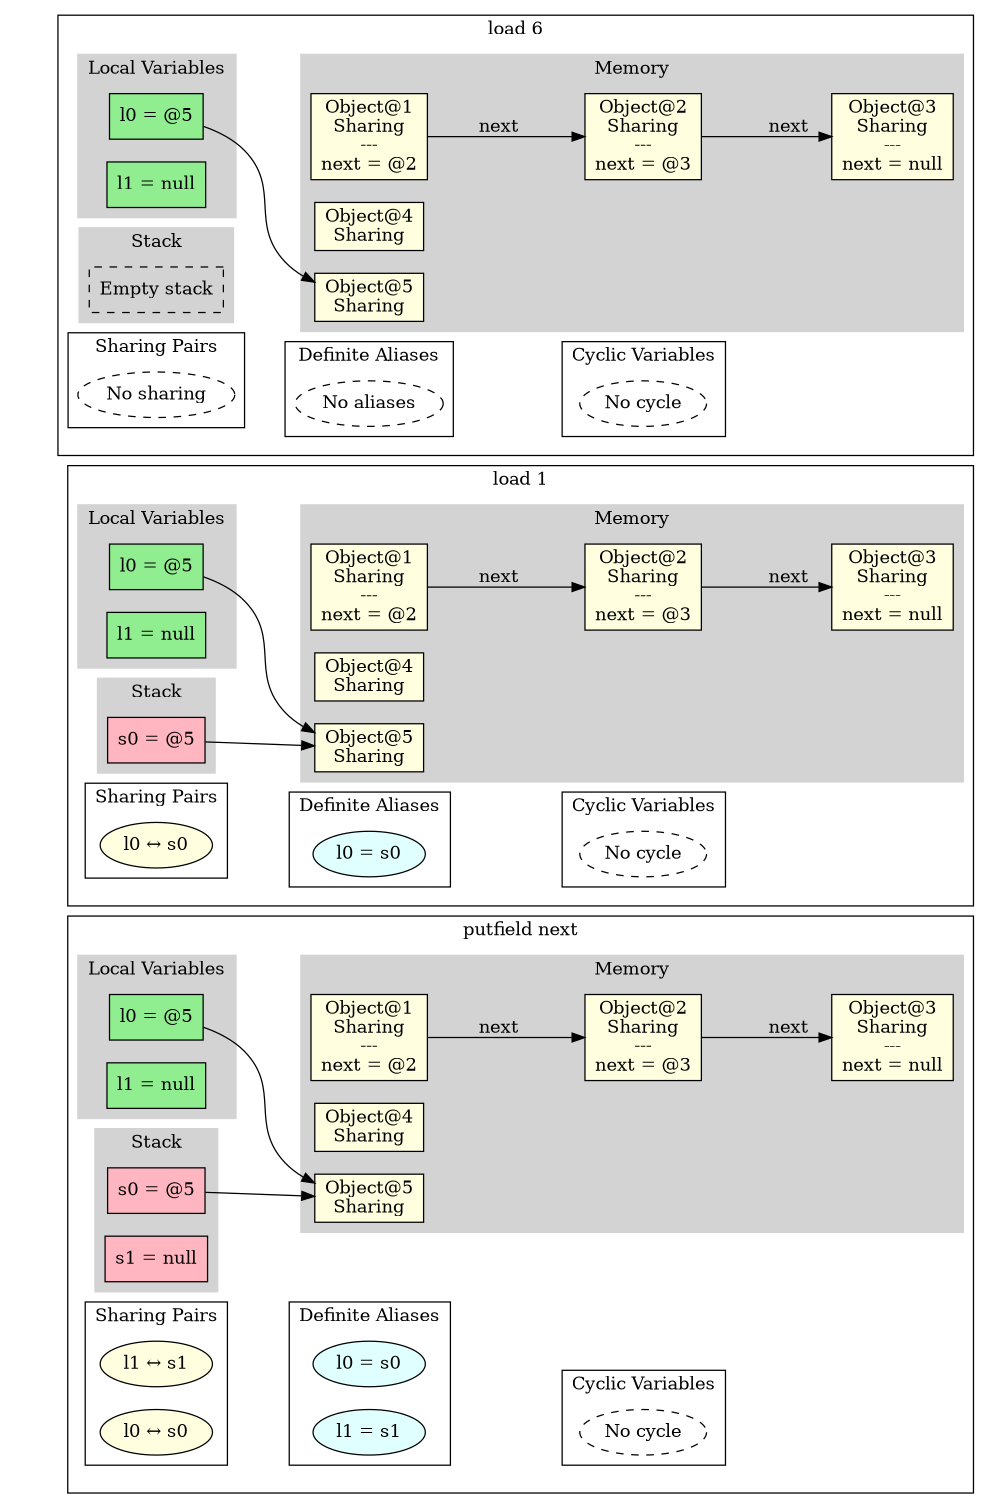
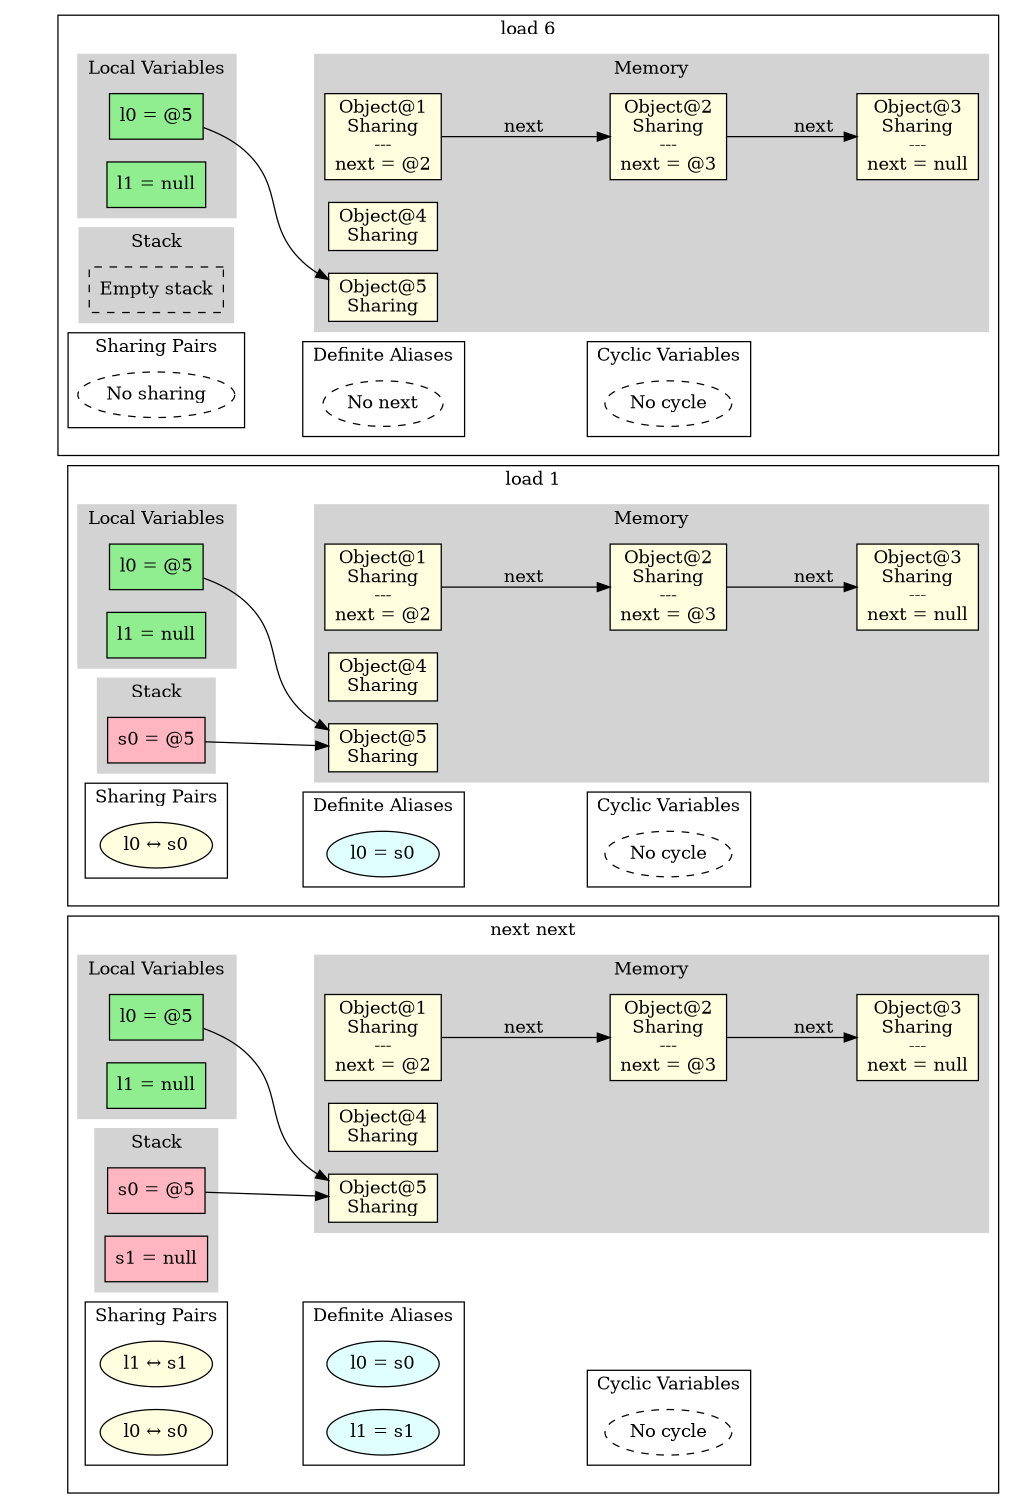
  digraph {
    anchor_start=anchor_530939887735600
    rankdir=LR
    node [fillcolor=lightyellow shape=box style=filled]
    anchor [fillcolor=lightblue height=0 shape=point style=invis width=0]
    n2 [fillcolor=lightgreen label="l0 = @5"]
    n3 [fillcolor=lightgreen label="l1 = null"]
    n4 [fillcolor=white label="Empty stack" style=dashed]
    n5 [label="Object@1\nSharing\n---\nnext = @2\n"]
    n6 [label="Object@2\nSharing\n---\nnext = @3\n"]
    n7 [label="Object@3\nSharing\n---\nnext = null\n"]
    n8 [label="Object@4\nSharing"]
    n9 [label="Object@5\nSharing"]
    n10 [fillcolor=white label="No sharing" shape=ellipse style=dashed]
-   n11 [fillcolor=white label="No aliases" shape=ellipse style=dashed]
+   n11 [fillcolor=white label="No next" shape=ellipse style=dashed]
    n12 [fillcolor=white label="No cycle" shape=ellipse style=dashed]
    anchor_530939883144425 [fillcolor=lightblue shape=point style=invis]
    n14 [fillcolor=lightgreen label="l0 = @5"]
    n15 [fillcolor=lightgreen label="l1 = null"]
    n16 [fillcolor=lightpink label="s0 = @5"]
    n17 [label="Object@1\nSharing\n---\nnext = @2\n"]
    n18 [label="Object@2\nSharing\n---\nnext = @3\n"]
    n19 [label="Object@3\nSharing\n---\nnext = null\n"]
    n20 [label="Object@4\nSharing"]
    n21 [label="Object@5\nSharing"]
    n22 [label="l0 ↔ s0" shape=ellipse]
    n23 [fillcolor=lightcyan label="l0 = s0" shape=ellipse]
    n24 [fillcolor=white label="No cycle" shape=ellipse style=dashed]
    anchor_530939886609766 [fillcolor=lightblue shape=point style=invis]
    n26 [fillcolor=lightgreen label="l0 = @5"]
    n27 [fillcolor=lightgreen label="l1 = null"]
    n28 [fillcolor=lightpink label="s0 = @5"]
    n29 [fillcolor=lightpink label="s1 = null"]
    n30 [label="Object@1\nSharing\n---\nnext = @2\n"]
    n31 [label="Object@2\nSharing\n---\nnext = @3\n"]
    n32 [label="Object@3\nSharing\n---\nnext = null\n"]
    n33 [label="Object@4\nSharing"]
    n34 [label="Object@5\nSharing"]
    n35 [label="l1 ↔ s1" shape=ellipse]
    n36 [label="l0 ↔ s0" shape=ellipse]
    n37 [fillcolor=lightcyan label="l0 = s0" shape=ellipse]
    n38 [fillcolor=lightcyan label="l1 = s1" shape=ellipse]
    n39 [fillcolor=white label="No cycle" shape=ellipse style=dashed]
    anchor_530939887735600 [fillcolor=lightblue shape=point style=invis]
    anchor_start [fillcolor=lightblue shape=point style=invis]
    subgraph cluster_1 {
      style=invis
      anchor
    }
    subgraph cluster_2 {
      label="load 6"
      anchor_530939883144425
      subgraph cluster_3 {
        color=lightgrey
        label="Local Variables"
        style=filled
        n2
        n3
      }
      subgraph cluster_4 {
        color=lightgrey
        label=Stack
        style=filled
        n4
      }
      subgraph cluster_5 {
        color=lightgrey
        label=Memory
        style=filled
        n5
        n6
        n7
        n8
        n9
      }
      subgraph cluster_6 {
        label="Sharing Pairs"
        n10
      }
      subgraph cluster_7 {
        label="Definite Aliases"
        n11
      }
      subgraph cluster_8 {
        label="Cyclic Variables"
        n12
      }
    }
    subgraph cluster_9 {
      label="load 1"
      anchor_530939886609766
      subgraph cluster_10 {
        color=lightgrey
        label="Local Variables"
        style=filled
        n14
        n15
      }
      subgraph cluster_11 {
        color=lightgrey
        label=Stack
        style=filled
        n16
      }
      subgraph cluster_12 {
        color=lightgrey
        label=Memory
        style=filled
        n17
        n18
        n19
        n20
        n21
      }
      subgraph cluster_13 {
        label="Sharing Pairs"
        n22
      }
      subgraph cluster_14 {
        label="Definite Aliases"
        n23
      }
      subgraph cluster_15 {
        label="Cyclic Variables"
        n24
      }
    }
    subgraph cluster_16 {
-     label="putfield next"
+     label="next next"
      anchor_530939887735600
      subgraph cluster_17 {
        color=lightgrey
        label="Local Variables"
        style=filled
        n26
        n27
      }
      subgraph cluster_18 {
        color=lightgrey
        label=Stack
        style=filled
        n28
        n29
      }
      subgraph cluster_19 {
        color=lightgrey
        label=Memory
        style=filled
        n30
        n31
        n32
        n33
        n34
      }
      subgraph cluster_20 {
        label="Sharing Pairs"
        n35
        n36
      }
      subgraph cluster_21 {
        label="Definite Aliases"
        n37
        n38
      }
      subgraph cluster_22 {
        label="Cyclic Variables"
        n39
      }
    }
    n2 -> n9
    n5 -> n6 [label=next]
    n6 -> n7 [label=next]
    n10 -> n11 [style=invis weight=10]
    n11 -> n12 [style=invis weight=10]
    n14 -> n21
    n16 -> n21
    n17 -> n18 [label=next]
    n18 -> n19 [label=next]
    n22 -> n23 [style=invis weight=10]
    n23 -> n24 [style=invis weight=10]
    n26 -> n34
    n28 -> n34
    n30 -> n31 [label=next]
    n31 -> n32 [label=next]
    n36 -> n38 [style=invis weight=10]
    n38 -> n39 [style=invis weight=10]
    anchor_start -> anchor_530939883144425 [style=invis]
    anchor_start -> anchor_530939886609766 [style=invis]
    anchor_start -> anchor_530939887735600 [style=invis]
  }
